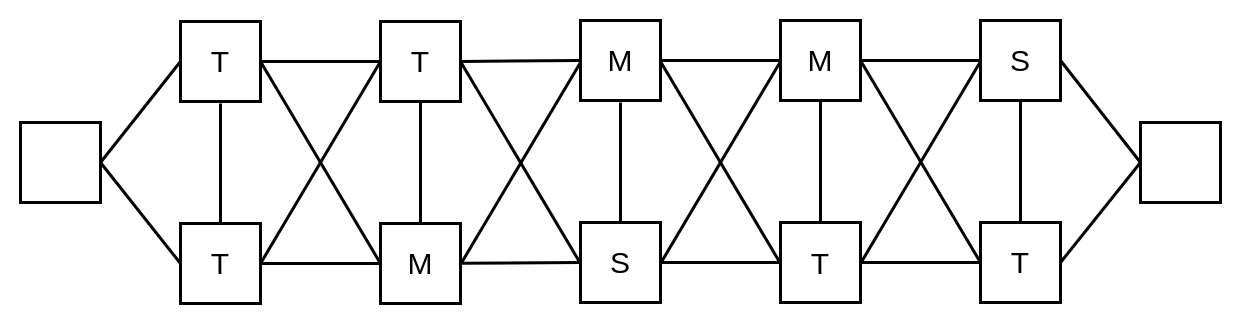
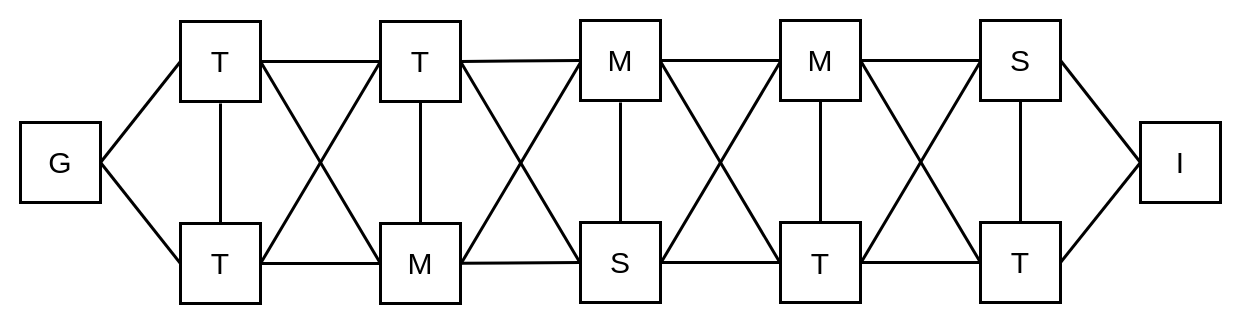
  <mxCell id="0" />
  <mxCell id="1" parent="0" />
  <mxCell id="2" style="edgeStyle=none;rounded=0;orthogonalLoop=1;jettySize=auto;html=1;entryX=0;entryY=0.5;entryDx=0;entryDy=0;fontSize=30;endArrow=blockThin;endFill=1;strokeColor=default;strokeWidth=3;" edge="1" parent="1" source="19" target="9"><mxGeometry relative="1" as="geometry" /></mxCell>
  <mxCell id="3" style="edgeStyle=none;rounded=0;orthogonalLoop=1;jettySize=auto;html=1;entryX=0;entryY=0.5;entryDx=0;entryDy=0;fontSize=30;endArrow=blockThin;endFill=1;strokeColor=default;strokeWidth=3;" edge="1" parent="1" source="6" target="16"><mxGeometry relative="1" as="geometry" /></mxCell>
  <mxCell id="4" style="edgeStyle=none;rounded=0;orthogonalLoop=1;jettySize=auto;html=1;entryX=0;entryY=0.5;entryDx=0;entryDy=0;fontSize=30;endArrow=blockThin;endFill=1;strokeColor=default;strokeWidth=3;" edge="1" parent="1" source="5" target="17"><mxGeometry relative="1" as="geometry" /></mxCell>
  <mxCell id="5" value="" style="whiteSpace=wrap;html=1;aspect=fixed;strokeWidth=3;" vertex="1" parent="1"><mxGeometry x="780" y="20" width="80" height="80" as="geometry" /></mxCell>
  <mxCell id="6" value="" style="whiteSpace=wrap;html=1;aspect=fixed;strokeWidth=3;" vertex="1" parent="1"><mxGeometry x="980" y="20" width="80" height="80" as="geometry" /></mxCell>
  <mxCell id="7" value="" style="whiteSpace=wrap;html=1;aspect=fixed;strokeWidth=3;" vertex="1" parent="1"><mxGeometry x="580" y="20" width="80" height="80" as="geometry" /></mxCell>
  <mxCell id="8" style="edgeStyle=none;rounded=0;orthogonalLoop=1;jettySize=auto;html=1;fontSize=30;endArrow=blockThin;endFill=1;strokeColor=default;strokeWidth=3;startSize=9;entryX=0;entryY=0.5;entryDx=0;entryDy=0;" edge="1" parent="1" source="9" target="11"><mxGeometry relative="1" as="geometry"><mxPoint x="570" y="262" as="targetPoint" /></mxGeometry></mxCell>
  <mxCell id="9" value="" style="whiteSpace=wrap;html=1;aspect=fixed;strokeWidth=3;" vertex="1" parent="1"><mxGeometry x="780" y="222" width="80" height="80" as="geometry" /></mxCell>
  <mxCell id="10" value="" style="whiteSpace=wrap;html=1;aspect=fixed;strokeWidth=3;" vertex="1" parent="1"><mxGeometry x="980" y="222" width="80" height="80" as="geometry" /></mxCell>
  <mxCell id="11" value="" style="whiteSpace=wrap;html=1;aspect=fixed;strokeWidth=3;" vertex="1" parent="1"><mxGeometry x="580" y="222" width="80" height="80" as="geometry" /></mxCell>
  <mxCell id="12" value="" style="whiteSpace=wrap;html=1;aspect=fixed;strokeWidth=3;" vertex="1" parent="1"><mxGeometry x="20" y="122" width="80" height="80" as="geometry" /></mxCell>
  <mxCell id="13" value="" style="whiteSpace=wrap;html=1;aspect=fixed;strokeWidth=3;" vertex="1" parent="1"><mxGeometry x="1140" y="122" width="80" height="80" as="geometry" /></mxCell>
+ <mxCell id="14" value="&lt;font style=&quot;font-size: 30px&quot;&gt;I&lt;/font&gt;" style="text;html=1;strokeColor=none;fillColor=none;align=center;verticalAlign=middle;whiteSpace=wrap;rounded=0;strokeWidth=3;" vertex="1" parent="1"><mxGeometry x="1150" y="147" width="60" height="30" as="geometry" /></mxCell>
  <mxCell id="15" value="&lt;font style=&quot;font-size: 30px&quot;&gt;S&lt;/font&gt;" style="text;html=1;strokeColor=none;fillColor=none;align=center;verticalAlign=middle;whiteSpace=wrap;rounded=0;strokeWidth=3;" vertex="1" parent="1"><mxGeometry x="990" y="45" width="60" height="30" as="geometry" /></mxCell>
  <mxCell id="16" value="&lt;font style=&quot;font-size: 30px&quot;&gt;M&lt;/font&gt;" style="text;html=1;strokeColor=none;fillColor=none;align=center;verticalAlign=middle;whiteSpace=wrap;rounded=0;strokeWidth=3;" vertex="1" parent="1"><mxGeometry x="790" y="45" width="60" height="30" as="geometry" /></mxCell>
  <mxCell id="17" value="&lt;font style=&quot;font-size: 30px&quot;&gt;M&lt;/font&gt;" style="text;html=1;strokeColor=none;fillColor=none;align=center;verticalAlign=middle;whiteSpace=wrap;rounded=0;strokeWidth=3;" vertex="1" parent="1"><mxGeometry x="590" y="45" width="60" height="30" as="geometry" /></mxCell>
+ <mxCell id="18" value="&lt;font style=&quot;font-size: 30px&quot;&gt;G&lt;/font&gt;" style="text;html=1;strokeColor=none;fillColor=none;align=center;verticalAlign=middle;whiteSpace=wrap;rounded=0;strokeWidth=3;" vertex="1" parent="1"><mxGeometry x="30" y="147" width="60" height="30" as="geometry" /></mxCell>
  <mxCell id="19" value="&lt;font style=&quot;font-size: 30px&quot;&gt;T&lt;/font&gt;" style="text;html=1;strokeColor=none;fillColor=none;align=center;verticalAlign=middle;whiteSpace=wrap;rounded=0;strokeWidth=3;" vertex="1" parent="1"><mxGeometry x="990" y="247" width="60" height="30" as="geometry" /></mxCell>
  <mxCell id="20" value="" style="endArrow=none;html=1;rounded=0;fontSize=30;startSize=9;strokeColor=default;strokeWidth=3;entryX=1;entryY=0.5;entryDx=0;entryDy=0;exitX=0;exitY=0.5;exitDx=0;exitDy=0;" edge="1" parent="1" source="13" target="6"><mxGeometry width="50" height="50" relative="1" as="geometry"><mxPoint x="1060" y="162" as="sourcePoint" /><mxPoint x="1110" y="112" as="targetPoint" /></mxGeometry></mxCell>
  <mxCell id="21" value="" style="endArrow=none;html=1;rounded=0;fontSize=30;startSize=9;strokeColor=default;strokeWidth=3;entryX=0;entryY=0.5;entryDx=0;entryDy=0;exitX=1;exitY=0.5;exitDx=0;exitDy=0;" edge="1" parent="1" source="10" target="13"><mxGeometry width="50" height="50" relative="1" as="geometry"><mxPoint x="1070" y="242" as="sourcePoint" /><mxPoint x="1120" y="192" as="targetPoint" /></mxGeometry></mxCell>
  <mxCell id="22" value="" style="endArrow=none;html=1;rounded=0;fontSize=30;startSize=9;strokeColor=default;strokeWidth=3;exitX=0.5;exitY=0;exitDx=0;exitDy=0;" edge="1" parent="1" source="11"><mxGeometry width="50" height="50" relative="1" as="geometry"><mxPoint x="620" y="212" as="sourcePoint" /><mxPoint x="620" y="102" as="targetPoint" /></mxGeometry></mxCell>
  <mxCell id="23" value="" style="endArrow=none;html=1;rounded=0;fontSize=30;startSize=9;strokeColor=default;strokeWidth=3;entryX=0.5;entryY=1;entryDx=0;entryDy=0;exitX=0.5;exitY=0;exitDx=0;exitDy=0;" edge="1" parent="1" source="9" target="5"><mxGeometry width="50" height="50" relative="1" as="geometry"><mxPoint x="820" y="212" as="sourcePoint" /><mxPoint x="860" y="142" as="targetPoint" /></mxGeometry></mxCell>
  <mxCell id="24" value="" style="endArrow=none;html=1;rounded=0;fontSize=30;startSize=9;strokeColor=default;strokeWidth=3;entryX=0.5;entryY=1;entryDx=0;entryDy=0;exitX=0.5;exitY=0;exitDx=0;exitDy=0;" edge="1" parent="1" source="10" target="6"><mxGeometry width="50" height="50" relative="1" as="geometry"><mxPoint x="1000" y="202" as="sourcePoint" /><mxPoint x="1050" y="152" as="targetPoint" /></mxGeometry></mxCell>
  <mxCell id="25" style="endArrow=none;html=1;fontFamily=Helvetica;fontSize=30;fontColor=rgb(0, 0, 0);align=center;endFill=1;strokeColor=rgb(0, 0, 0);strokeWidth=3;" edge="1" parent="1" source="26" target="32"><mxGeometry relative="1" as="geometry" /></mxCell>
  <mxCell id="26" value="" style="whiteSpace=wrap;html=1;aspect=fixed;strokeWidth=3;" vertex="1" parent="1"><mxGeometry y="21" width="80" height="80" as="geometry" x="380" /></mxCell>
  <mxCell id="27" value="" style="whiteSpace=wrap;html=1;aspect=fixed;strokeWidth=3;" vertex="1" parent="1"><mxGeometry x="180" y="21" width="80" height="80" as="geometry" /></mxCell>
  <mxCell id="28" style="edgeStyle=none;rounded=0;orthogonalLoop=1;jettySize=auto;html=1;fontSize=30;endArrow=blockThin;endFill=1;strokeColor=default;strokeWidth=3;startSize=9;entryX=0;entryY=0.5;entryDx=0;entryDy=0;" edge="1" parent="1" source="29" target="30"><mxGeometry relative="1" as="geometry"><mxPoint x="170" y="263" as="targetPoint" /></mxGeometry></mxCell>
  <mxCell id="29" value="" style="whiteSpace=wrap;html=1;aspect=fixed;strokeWidth=3;" vertex="1" parent="1"><mxGeometry y="223" width="80" height="80" as="geometry" x="380" /></mxCell>
  <mxCell id="30" value="" style="whiteSpace=wrap;html=1;aspect=fixed;strokeWidth=3;" vertex="1" parent="1"><mxGeometry x="180" y="223" width="80" height="80" as="geometry" /></mxCell>
  <mxCell id="31" value="&lt;font style=&quot;font-size: 30px&quot;&gt;T&lt;/font&gt;" style="text;html=1;strokeColor=none;fillColor=none;align=center;verticalAlign=middle;whiteSpace=wrap;rounded=0;strokeWidth=3;" vertex="1" parent="1"><mxGeometry x="390" y="46" width="60" height="30" as="geometry" /></mxCell>
  <mxCell id="32" value="&lt;font style=&quot;font-size: 30px&quot;&gt;T&lt;/font&gt;" style="text;html=1;strokeColor=none;fillColor=none;align=center;verticalAlign=middle;whiteSpace=wrap;rounded=0;strokeWidth=3;" vertex="1" parent="1"><mxGeometry x="190" y="46" width="60" height="30" as="geometry" /></mxCell>
  <mxCell id="33" value="" style="endArrow=none;html=1;rounded=0;fontSize=30;startSize=9;strokeColor=default;strokeWidth=3;exitX=0.5;exitY=0;exitDx=0;exitDy=0;" edge="1" parent="1" source="30"><mxGeometry width="50" height="50" relative="1" as="geometry"><mxPoint x="220" y="213" as="sourcePoint" /><mxPoint x="220" y="103" as="targetPoint" /></mxGeometry></mxCell>
  <mxCell id="34" value="" style="endArrow=none;html=1;rounded=0;fontSize=30;startSize=9;strokeColor=default;strokeWidth=3;entryX=0.5;entryY=1;entryDx=0;entryDy=0;exitX=0.5;exitY=0;exitDx=0;exitDy=0;" edge="1" parent="1" source="29" target="26"><mxGeometry width="50" height="50" relative="1" as="geometry"><mxPoint x="420" y="213" as="sourcePoint" /><mxPoint x="460" y="143" as="targetPoint" /></mxGeometry></mxCell>
  <mxCell id="35" value="" style="endArrow=none;html=1;rounded=0;fontSize=30;startSize=9;strokeColor=default;strokeWidth=3;entryX=0;entryY=0.5;entryDx=0;entryDy=0;exitX=1;exitY=0.5;exitDx=0;exitDy=0;" edge="1" parent="1" source="12" target="27"><mxGeometry width="50" height="50" relative="1" as="geometry"><mxPoint x="120" y="182" as="sourcePoint" /><mxPoint x="170" y="132" as="targetPoint" /></mxGeometry></mxCell>
  <mxCell id="36" value="" style="endArrow=none;html=1;rounded=0;fontSize=30;startSize=9;strokeColor=default;strokeWidth=3;entryX=1;entryY=0.5;entryDx=0;entryDy=0;exitX=0;exitY=0.5;exitDx=0;exitDy=0;" edge="1" parent="1" source="30" target="12"><mxGeometry width="50" height="50" relative="1" as="geometry"><mxPoint x="90" y="292" as="sourcePoint" /><mxPoint x="140" y="242" as="targetPoint" /></mxGeometry></mxCell>
  <mxCell id="37" value="" style="endArrow=none;html=1;rounded=0;fontSize=30;startSize=9;strokeColor=default;strokeWidth=3;entryX=0;entryY=0.5;entryDx=0;entryDy=0;exitX=1;exitY=0.5;exitDx=0;exitDy=0;" edge="1" parent="1" source="26" target="7"><mxGeometry width="50" height="50" relative="1" as="geometry"><mxPoint x="510" y="112" as="sourcePoint" /><mxPoint x="560" y="62" as="targetPoint" /></mxGeometry></mxCell>
  <mxCell id="38" value="" style="endArrow=none;html=1;rounded=0;fontSize=30;startSize=9;strokeColor=default;strokeWidth=3;entryX=0;entryY=0.5;entryDx=0;entryDy=0;" edge="1" parent="1" source="29" target="11"><mxGeometry width="50" height="50" relative="1" as="geometry"><mxPoint x="460" y="313" as="sourcePoint" /><mxPoint x="570" y="263" as="targetPoint" /></mxGeometry></mxCell>
  <mxCell id="39" value="" style="endArrow=none;html=1;rounded=0;fontSize=30;startSize=9;strokeColor=default;strokeWidth=3;entryX=0;entryY=0.5;entryDx=0;entryDy=0;exitX=1;exitY=0.5;exitDx=0;exitDy=0;" edge="1" parent="1" source="30" target="26"><mxGeometry width="50" height="50" relative="1" as="geometry"><mxPoint x="300" y="182" as="sourcePoint" /><mxPoint x="350" y="132" as="targetPoint" /></mxGeometry></mxCell>
  <mxCell id="40" value="" style="endArrow=none;html=1;rounded=0;fontSize=30;startSize=9;strokeColor=default;strokeWidth=3;entryX=0;entryY=0.5;entryDx=0;entryDy=0;exitX=1;exitY=0.5;exitDx=0;exitDy=0;" edge="1" parent="1"><mxGeometry width="50" height="50" relative="1" as="geometry"><mxPoint x="460" y="264" as="sourcePoint" /><mxPoint x="580" y="62" as="targetPoint" /></mxGeometry></mxCell>
  <mxCell id="41" value="" style="endArrow=none;html=1;rounded=0;fontSize=30;startSize=9;strokeColor=default;strokeWidth=3;entryX=0;entryY=0.5;entryDx=0;entryDy=0;exitX=1;exitY=0.5;exitDx=0;exitDy=0;" edge="1" parent="1"><mxGeometry width="50" height="50" relative="1" as="geometry"><mxPoint x="660" y="263" as="sourcePoint" /><mxPoint x="780" y="61" as="targetPoint" /></mxGeometry></mxCell>
  <mxCell id="42" value="" style="endArrow=none;html=1;rounded=0;fontSize=30;startSize=9;strokeColor=default;strokeWidth=3;entryX=0;entryY=0.5;entryDx=0;entryDy=0;exitX=1;exitY=0.5;exitDx=0;exitDy=0;" edge="1" parent="1"><mxGeometry width="50" height="50" relative="1" as="geometry"><mxPoint x="860" y="263" as="sourcePoint" /><mxPoint x="980" y="61" as="targetPoint" /></mxGeometry></mxCell>
  <mxCell id="43" value="" style="endArrow=none;html=1;rounded=0;fontSize=30;startSize=9;strokeColor=default;strokeWidth=3;entryX=1;entryY=0.5;entryDx=0;entryDy=0;exitX=0;exitY=0.5;exitDx=0;exitDy=0;" edge="1" parent="1" source="10" target="5"><mxGeometry width="50" height="50" relative="1" as="geometry"><mxPoint x="850" y="182" as="sourcePoint" /><mxPoint x="900" y="132" as="targetPoint" /></mxGeometry></mxCell>
  <mxCell id="44" value="" style="endArrow=none;html=1;rounded=0;fontSize=30;startSize=9;strokeColor=default;strokeWidth=3;entryX=1;entryY=0.5;entryDx=0;entryDy=0;exitX=0;exitY=0.5;exitDx=0;exitDy=0;" edge="1" parent="1"><mxGeometry width="50" height="50" relative="1" as="geometry"><mxPoint x="780" y="263" as="sourcePoint" /><mxPoint x="660" y="61" as="targetPoint" /></mxGeometry></mxCell>
  <mxCell id="45" value="" style="endArrow=none;html=1;rounded=0;fontSize=30;startSize=9;strokeColor=default;strokeWidth=3;entryX=1;entryY=0.5;entryDx=0;entryDy=0;exitX=0;exitY=0.5;exitDx=0;exitDy=0;" edge="1" parent="1"><mxGeometry width="50" height="50" relative="1" as="geometry"><mxPoint x="580" y="263" as="sourcePoint" /><mxPoint x="460" y="61" as="targetPoint" /></mxGeometry></mxCell>
  <mxCell id="46" value="" style="endArrow=none;html=1;rounded=0;fontSize=30;startSize=9;strokeColor=default;strokeWidth=3;entryX=1;entryY=0.5;entryDx=0;entryDy=0;exitX=0;exitY=0.5;exitDx=0;exitDy=0;" edge="1" parent="1"><mxGeometry width="50" height="50" relative="1" as="geometry"><mxPoint y="263" as="sourcePoint" x="380" /><mxPoint x="260" y="61" as="targetPoint" /></mxGeometry></mxCell>
  <mxCell id="47" value="&lt;font style=&quot;font-size: 30px&quot;&gt;T&lt;/font&gt;" style="text;html=1;strokeColor=none;fillColor=none;align=center;verticalAlign=middle;whiteSpace=wrap;rounded=0;strokeWidth=3;" vertex="1" parent="1"><mxGeometry x="790" y="248" width="60" height="30" as="geometry" /></mxCell>
  <mxCell id="48" value="&lt;font style=&quot;font-size: 30px&quot;&gt;S&lt;/font&gt;" style="text;html=1;strokeColor=none;fillColor=none;align=center;verticalAlign=middle;whiteSpace=wrap;rounded=0;strokeWidth=3;" vertex="1" parent="1"><mxGeometry x="590" y="247" width="60" height="30" as="geometry" /></mxCell>
  <mxCell id="49" value="&lt;font style=&quot;font-size: 30px&quot;&gt;M&lt;/font&gt;" style="text;html=1;strokeColor=none;fillColor=none;align=center;verticalAlign=middle;whiteSpace=wrap;rounded=0;strokeWidth=3;" vertex="1" parent="1"><mxGeometry x="390" y="248" width="60" height="30" as="geometry" /></mxCell>
  <mxCell id="50" value="&lt;font style=&quot;font-size: 30px&quot;&gt;T&lt;/font&gt;" style="text;html=1;strokeColor=none;fillColor=none;align=center;verticalAlign=middle;whiteSpace=wrap;rounded=0;strokeWidth=3;" vertex="1" parent="1"><mxGeometry x="190" y="248" width="60" height="30" as="geometry" /></mxCell>
